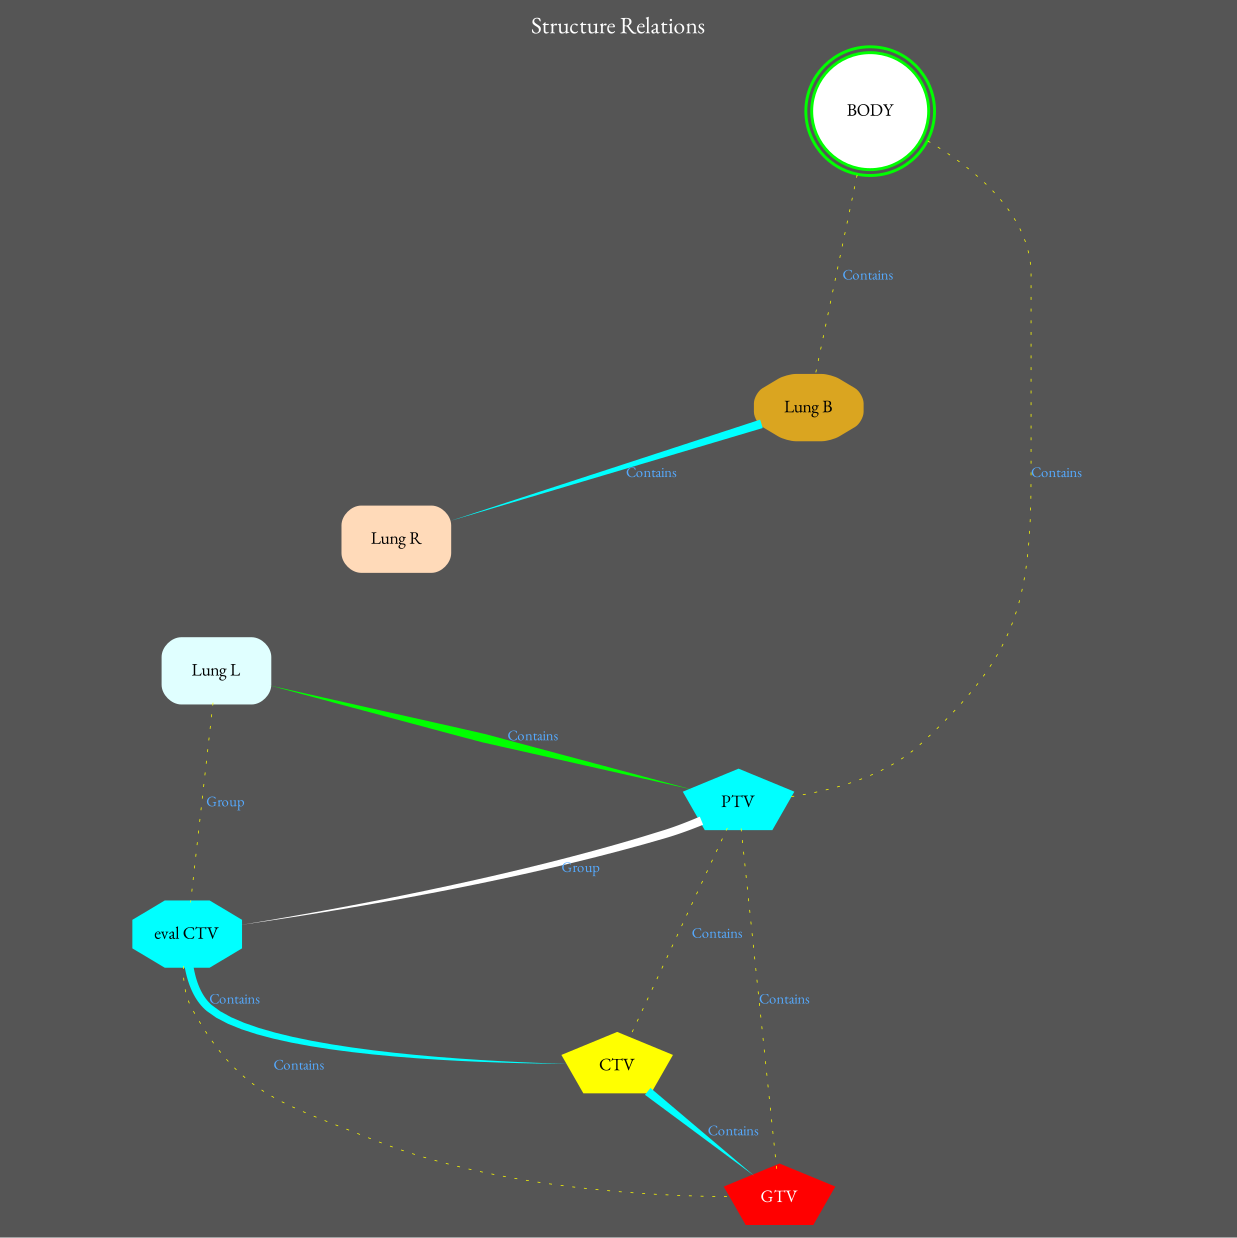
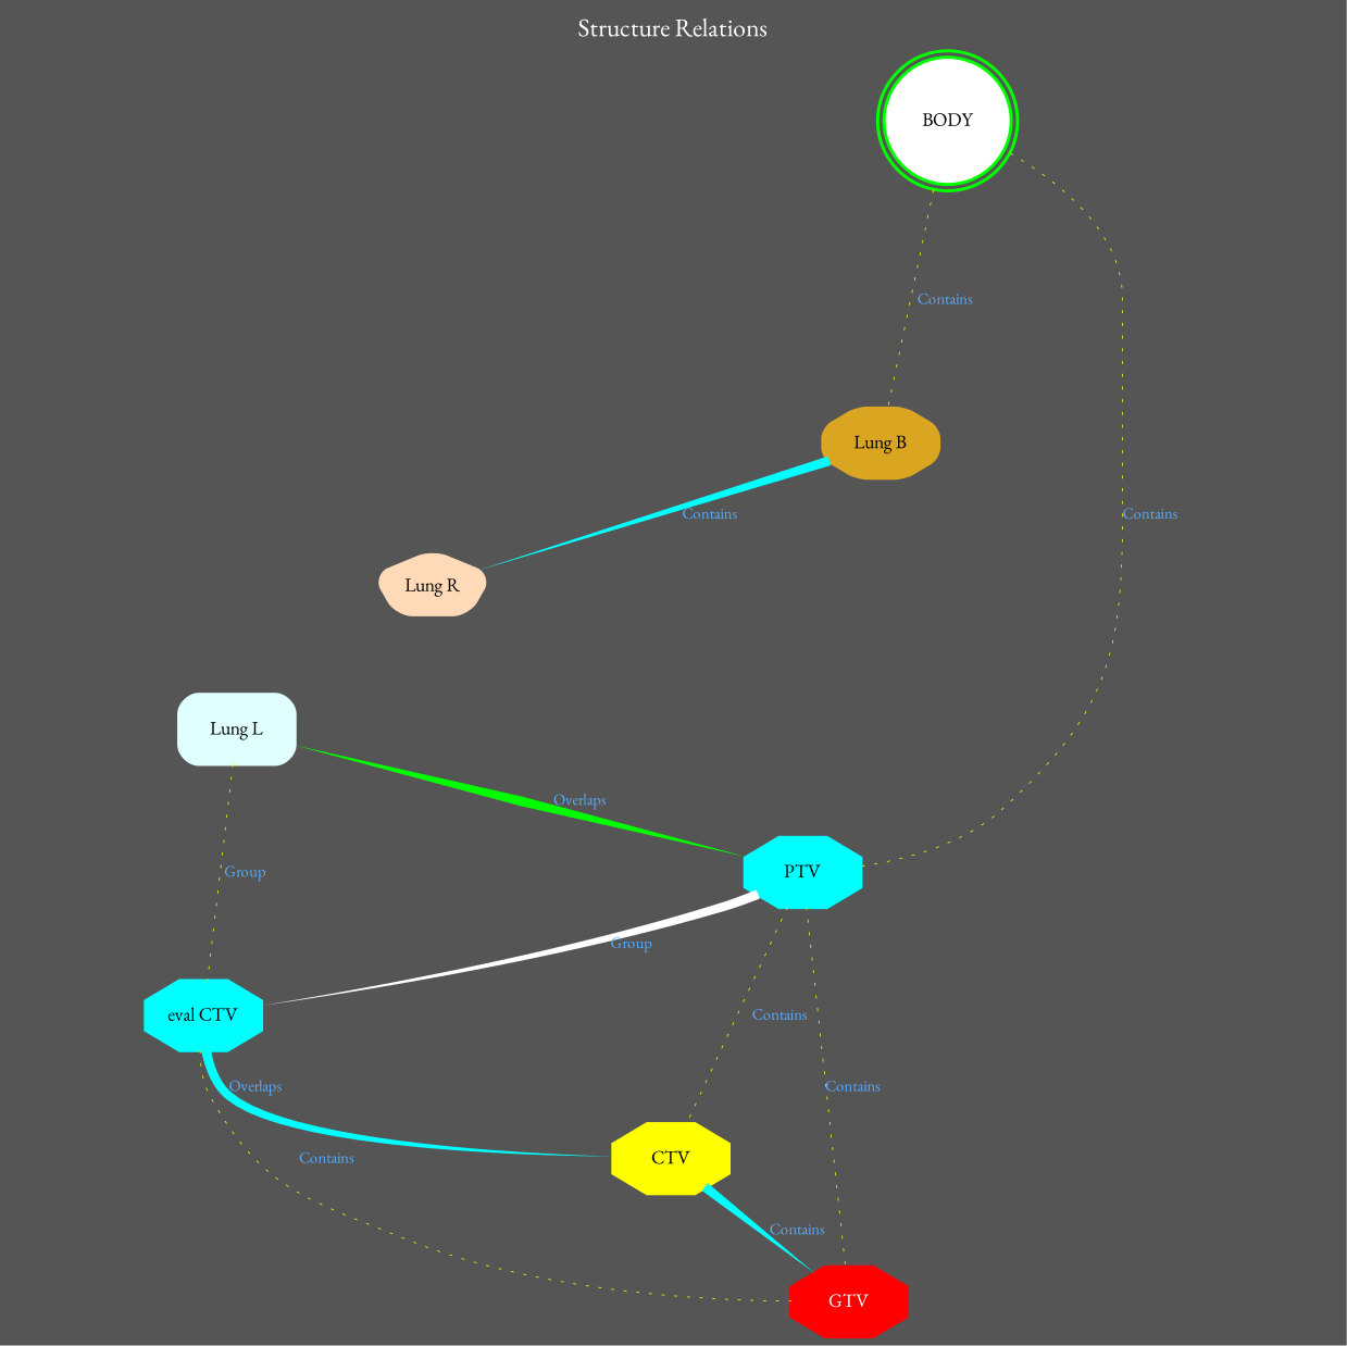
  strict graph {
    bgcolor="#555555"
    clusterrank=none
    fontcolor=white
    fontname="EB Garamond"
    fontsize=16
    label="Structure Relations"
    labelloc=t
    node [color="#00ffff" fixedsize=shape fontcolor="#000000" fontname="EB Garamond" fontsize=12 labelloc=c nojustify=True penwidth=3 shape=octagon style=filled]
    edge [arrowhead=none arrowtail=none color=cyan dir=forward fontcolor="#55AAFF" fontname="EB Garamond" fontsize=10 labelfloat=False labelfontname=Cambria penwidth=6 style=invis]
    n1 [color="#00ff00" fillcolor=white height=1.1111 label=BODY penwidth=2 shape=doublecircle width=1.1111]
    n2 [color="#e0ffff" height=0.59722 label="Lung L" shape=rectangle style="rounded, filled" width=1]
-   n3 [color="#ffdab9" height=0.59722 label="Lung R" shape=rectangle style="rounded, filled" width=1]
+   n3 [color="#ffdab9" height=0.59722 label="Lung R" shape=pentagon style="rounded, filled" width=1]
    n4 [color="#daa520" height=0.59722 label="Lung B" style="rounded, filled" width=1]
    n5 [color="#f0fff0" height=0.6 label=Skin shape=point style=invis width=0.6]
-   n6 [color="#ff0000" fontcolor="#FFFFFF" height=0.59722 label=GTV shape=pentagon width=1]
-   n7 [color="#ffff00" height=0.59722 label=CTV shape=pentagon width=1]
-   n8 [height=0.59722 label=PTV shape=pentagon width=1]
+   n6 [color="#ff0000" fontcolor="#FFFFFF" height=0.59722 label=GTV width=1]
+   n7 [color="#ffff00" height=0.59722 label=CTV width=1]
+   n8 [height=0.59722 label=PTV width=1]
    n9 [height=0.59722 label="eval CTV" width=1]
    subgraph sub_1 {
      cluster=True
      n1
    }
    subgraph sub_2 {
      cluster=True
      n2
      n3
      n4
      n5
    }
    subgraph sub_3 {
      cluster=True
      n6
      n7
      n8
      n9
    }
    n1 -- n2 [label=Contains]
    n1 -- n3 [label=Contains]
    n1 -- n4 [color=yellow label=Contains penwidth=0.5 style=dotted]
    n1 -- n5 [color=magenta label="Cut-out" penwidth=3]
    n1 -- n6 [label=Contains]
    n1 -- n7 [label=Contains]
    n1 -- n8 [color=yellow label=Contains penwidth=0.5 style=dotted]
    n1 -- n9 [label=Contains]
    n2 -- n6 [label=Contains]
    n2 -- n7 [label=Contains]
-   n2 -- n8 [color=green dir=both label=Contains style=tapered]
+   n2 -- n8 [color=green dir=both label=Overlaps style=tapered]
    n2 -- n9 [color=yellow label=Group penwidth=0.5 style=dotted]
    n3 -- n2 [color="#e27dd6ff" label=Disjoint penwidth=3 dir=""]
    n3 -- n6 [color="#e27dd6ff" label=Disjoint penwidth=3 dir=""]
    n3 -- n7 [color="#e27dd6ff" label=Disjoint penwidth=3 dir=""]
    n3 -- n8 [color="#e27dd6ff" label=Disjoint penwidth=3 dir=""]
    n3 -- n9 [color="#e27dd6ff" label=Disjoint penwidth=3 dir=""]
    n4 -- n3 [label=Contains style=tapered]
    n4 -- n6 [label=Contains]
    n4 -- n7 [label=Contains]
    n4 -- n8 [color=green dir=both label=Overlaps]
    n4 -- n9 [label=Contains]
    n5 -- n2 [color="#e27dd6ff" label=Disjoint penwidth=3 dir=""]
    n5 -- n3 [color="#e27dd6ff" label=Disjoint penwidth=3 dir=""]
    n5 -- n4 [color="#e27dd6ff" label=Disjoint penwidth=3 dir=""]
    n5 -- n6 [color=blue label=Island penwidth=3]
    n5 -- n7 [color=blue label=Island penwidth=3]
    n5 -- n8 [color=blue label=Island penwidth=3]
    n5 -- n9 [color=blue label=Island penwidth=3]
    n7 -- n6 [label=Contains style=tapered]
    n8 -- n6 [color=yellow label=Contains penwidth=0.5 style=dotted]
    n8 -- n7 [color=yellow label=Contains penwidth=0.5 style=dotted]
    n8 -- n9 [color=white label=Group style=tapered]
    n9 -- n6 [color=yellow label=Contains penwidth=0.5 style=dotted]
-   n9 -- n7 [label=Contains style=tapered]
+   n9 -- n7 [label=Overlaps style=tapered]
  }
